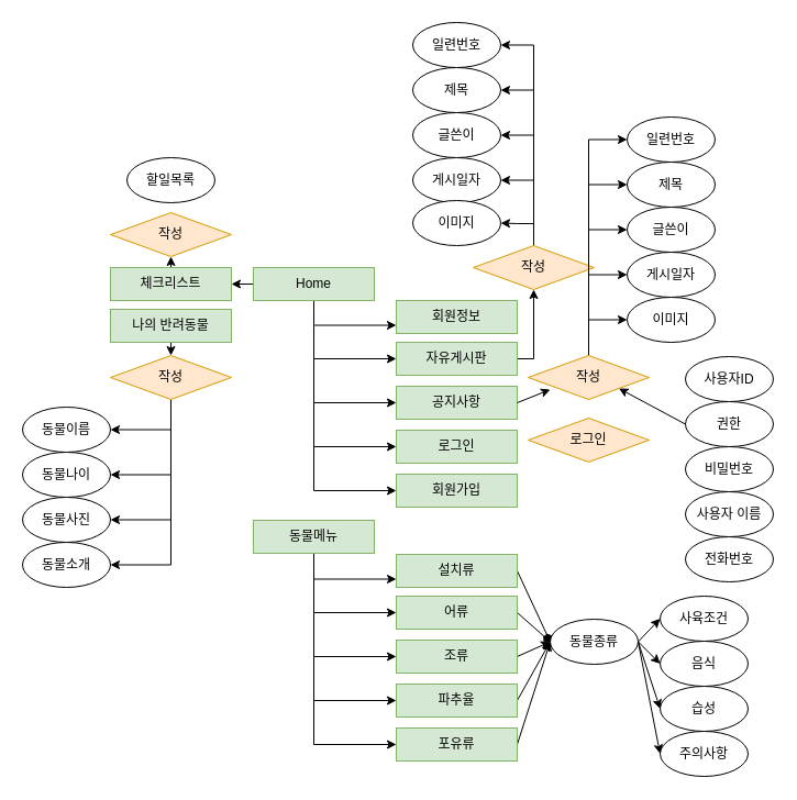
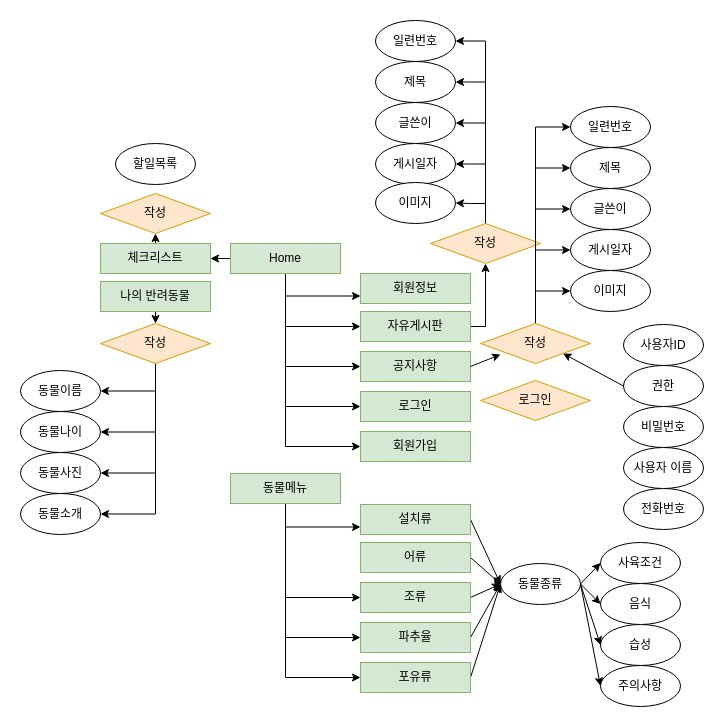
  <mxCell id="0" />
  <mxCell id="1" parent="0" />
  <mxCell id="2" style="edgeStyle=orthogonalEdgeStyle;rounded=0;orthogonalLoop=1;jettySize=auto;html=1;exitX=0.5;exitY=1;exitDx=0;exitDy=0;entryX=0;entryY=0.5;entryDx=0;entryDy=0;" edge="1" parent="1" source="8" target="10"><mxGeometry relative="1" as="geometry" /></mxCell>
  <mxCell id="3" style="edgeStyle=orthogonalEdgeStyle;rounded=0;orthogonalLoop=1;jettySize=auto;html=1;exitX=0.5;exitY=1;exitDx=0;exitDy=0;entryX=0;entryY=0.5;entryDx=0;entryDy=0;" edge="1" parent="1" source="8" target="11"><mxGeometry relative="1" as="geometry" /></mxCell>
  <mxCell id="4" style="edgeStyle=orthogonalEdgeStyle;rounded=0;orthogonalLoop=1;jettySize=auto;html=1;exitX=0.5;exitY=1;exitDx=0;exitDy=0;entryX=0;entryY=0.5;entryDx=0;entryDy=0;" edge="1" parent="1" source="8" target="12"><mxGeometry relative="1" as="geometry" /></mxCell>
  <mxCell id="5" style="edgeStyle=orthogonalEdgeStyle;rounded=0;orthogonalLoop=1;jettySize=auto;html=1;exitX=0.5;exitY=1;exitDx=0;exitDy=0;entryX=0;entryY=0.5;entryDx=0;entryDy=0;" edge="1" parent="1" source="8" target="13"><mxGeometry relative="1" as="geometry" /></mxCell>
  <mxCell id="6" style="edgeStyle=orthogonalEdgeStyle;rounded=0;orthogonalLoop=1;jettySize=auto;html=1;exitX=0.5;exitY=1;exitDx=0;exitDy=0;entryX=0;entryY=0.75;entryDx=0;entryDy=0;" edge="1" parent="1" source="8" target="14"><mxGeometry relative="1" as="geometry" /></mxCell>
  <mxCell id="7" style="edgeStyle=orthogonalEdgeStyle;rounded=0;orthogonalLoop=1;jettySize=auto;html=1;exitX=0;exitY=0.5;exitDx=0;exitDy=0;entryX=1;entryY=0.5;entryDx=0;entryDy=0;" edge="1" parent="1" source="8" target="41"><mxGeometry relative="1" as="geometry" /></mxCell>
  <mxCell id="8" value="Home" style="rounded=0;whiteSpace=wrap;html=1;fillColor=#d5e8d4;strokeColor=#82b366;" vertex="1" parent="1"><mxGeometry x="230" y="243" width="110" height="30" as="geometry" /></mxCell>
  <mxCell id="9" style="edgeStyle=orthogonalEdgeStyle;rounded=0;orthogonalLoop=1;jettySize=auto;html=1;exitX=1;exitY=0.5;exitDx=0;exitDy=0;entryX=0.5;entryY=1;entryDx=0;entryDy=0;" edge="1" parent="1" source="10" target="55"><mxGeometry relative="1" as="geometry"><Array as="points"><mxPoint x="485" y="326" /></Array></mxGeometry></mxCell>
  <mxCell id="10" value="자유게시판" style="rounded=0;whiteSpace=wrap;html=1;fillColor=#d5e8d4;strokeColor=#82b366;" vertex="1" parent="1"><mxGeometry x="360" y="311" width="110" height="30" as="geometry" /></mxCell>
  <mxCell id="11" value="공지사항" style="rounded=0;whiteSpace=wrap;html=1;fillColor=#d5e8d4;strokeColor=#82b366;" vertex="1" parent="1"><mxGeometry x="360" y="351" width="110" height="30" as="geometry" /></mxCell>
  <mxCell id="12" value="로그인" style="rounded=0;whiteSpace=wrap;html=1;fillColor=#d5e8d4;strokeColor=#82b366;" vertex="1" parent="1"><mxGeometry x="360" y="391" width="110" height="30" as="geometry" /></mxCell>
  <mxCell id="13" value="회원가입" style="rounded=0;whiteSpace=wrap;html=1;fillColor=#d5e8d4;strokeColor=#82b366;" vertex="1" parent="1"><mxGeometry x="360" y="431" width="110" height="30" as="geometry" /></mxCell>
  <mxCell id="14" value="회원정보" style="rounded=0;whiteSpace=wrap;html=1;fillColor=#d5e8d4;strokeColor=#82b366;" vertex="1" parent="1"><mxGeometry x="360" y="273" width="110" height="30" as="geometry" /></mxCell>
- <mxCell id="15" style="edgeStyle=orthogonalEdgeStyle;rounded=0;orthogonalLoop=1;jettySize=auto;html=1;exitX=0.5;exitY=1;exitDx=0;exitDy=0;entryX=0;entryY=0.5;entryDx=0;entryDy=0;" edge="1" parent="1" source="20" target="22"><mxGeometry relative="1" as="geometry" /></mxCell>
  <mxCell id="16" style="edgeStyle=orthogonalEdgeStyle;rounded=0;orthogonalLoop=1;jettySize=auto;html=1;exitX=0.5;exitY=1;exitDx=0;exitDy=0;entryX=0;entryY=0.5;entryDx=0;entryDy=0;" edge="1" parent="1" source="20" target="24"><mxGeometry relative="1" as="geometry" /></mxCell>
  <mxCell id="17" style="edgeStyle=orthogonalEdgeStyle;rounded=0;orthogonalLoop=1;jettySize=auto;html=1;exitX=0.5;exitY=1;exitDx=0;exitDy=0;entryX=0;entryY=0.5;entryDx=0;entryDy=0;" edge="1" parent="1" source="20" target="26"><mxGeometry relative="1" as="geometry" /></mxCell>
  <mxCell id="18" style="edgeStyle=orthogonalEdgeStyle;rounded=0;orthogonalLoop=1;jettySize=auto;html=1;exitX=0.5;exitY=1;exitDx=0;exitDy=0;entryX=0;entryY=0.5;entryDx=0;entryDy=0;" edge="1" parent="1" source="20" target="28"><mxGeometry relative="1" as="geometry" /></mxCell>
  <mxCell id="19" style="edgeStyle=orthogonalEdgeStyle;rounded=0;orthogonalLoop=1;jettySize=auto;html=1;exitX=0.5;exitY=1;exitDx=0;exitDy=0;entryX=0;entryY=0.75;entryDx=0;entryDy=0;" edge="1" parent="1" source="20" target="30"><mxGeometry relative="1" as="geometry" /></mxCell>
  <mxCell id="20" value="동물메뉴" style="rounded=0;whiteSpace=wrap;html=1;fillColor=#d5e8d4;strokeColor=#82b366;" vertex="1" parent="1"><mxGeometry x="230" y="473" width="110" height="30" as="geometry" /></mxCell>
  <mxCell id="21" style="rounded=0;orthogonalLoop=1;jettySize=auto;html=1;exitX=1;exitY=0.5;exitDx=0;exitDy=0;entryX=0;entryY=0.5;entryDx=0;entryDy=0;endArrow=diamond;" edge="1" parent="1" source="22" target="35"><mxGeometry relative="1" as="geometry" /></mxCell>
  <mxCell id="22" value="어류" style="rounded=0;whiteSpace=wrap;html=1;fillColor=#d5e8d4;strokeColor=#82b366;" vertex="1" parent="1"><mxGeometry x="360" y="542" width="110" height="30" as="geometry" /></mxCell>
  <mxCell id="23" style="rounded=0;orthogonalLoop=1;jettySize=auto;html=1;exitX=1;exitY=0.5;exitDx=0;exitDy=0;entryX=0;entryY=0.5;entryDx=0;entryDy=0;" edge="1" parent="1" source="24" target="35"><mxGeometry relative="1" as="geometry" /></mxCell>
  <mxCell id="24" value="조류" style="rounded=0;whiteSpace=wrap;html=1;fillColor=#d5e8d4;strokeColor=#82b366;" vertex="1" parent="1"><mxGeometry x="360" y="582" width="110" height="30" as="geometry" /></mxCell>
  <mxCell id="25" style="rounded=0;orthogonalLoop=1;jettySize=auto;html=1;exitX=1;exitY=0.5;exitDx=0;exitDy=0;entryX=0;entryY=0.5;entryDx=0;entryDy=0;" edge="1" parent="1" source="26" target="35"><mxGeometry relative="1" as="geometry" /></mxCell>
  <mxCell id="26" value="파추율" style="rounded=0;whiteSpace=wrap;html=1;fillColor=#d5e8d4;strokeColor=#82b366;" vertex="1" parent="1"><mxGeometry x="360" y="622" width="110" height="30" as="geometry" /></mxCell>
  <mxCell id="27" style="rounded=0;orthogonalLoop=1;jettySize=auto;html=1;exitX=1;exitY=0.5;exitDx=0;exitDy=0;entryX=0;entryY=0.5;entryDx=0;entryDy=0;" edge="1" parent="1" source="28" target="35"><mxGeometry relative="1" as="geometry" /></mxCell>
  <mxCell id="28" value="포유류" style="rounded=0;whiteSpace=wrap;html=1;fillColor=#d5e8d4;strokeColor=#82b366;" vertex="1" parent="1"><mxGeometry x="360" y="662" width="110" height="30" as="geometry" /></mxCell>
- <mxCell id="29" style="rounded=0;orthogonalLoop=1;jettySize=auto;html=1;exitX=1;exitY=0.5;exitDx=0;exitDy=0;entryX=0;entryY=0.5;entryDx=0;entryDy=0;endArrow=diamond;" edge="1" parent="1" source="30" target="35"><mxGeometry relative="1" as="geometry" /></mxCell>
+ <mxCell id="29" style="rounded=0;orthogonalLoop=1;jettySize=auto;html=1;exitX=1;exitY=0.5;exitDx=0;exitDy=0;entryX=0;entryY=0.5;entryDx=0;entryDy=0;" edge="1" parent="1" source="30" target="35"><mxGeometry relative="1" as="geometry" /></mxCell>
  <mxCell id="30" value="설치류" style="rounded=0;whiteSpace=wrap;html=1;fillColor=#d5e8d4;strokeColor=#82b366;" vertex="1" parent="1"><mxGeometry x="360" y="504" width="110" height="30" as="geometry" /></mxCell>
  <mxCell id="31" style="rounded=0;orthogonalLoop=1;jettySize=auto;html=1;exitX=1;exitY=0.5;exitDx=0;exitDy=0;entryX=0;entryY=0.5;entryDx=0;entryDy=0;" edge="1" parent="1" source="35" target="36"><mxGeometry relative="1" as="geometry" /></mxCell>
  <mxCell id="32" style="rounded=0;orthogonalLoop=1;jettySize=auto;html=1;exitX=1;exitY=0.5;exitDx=0;exitDy=0;entryX=0;entryY=0.5;entryDx=0;entryDy=0;" edge="1" parent="1" source="35" target="37"><mxGeometry relative="1" as="geometry" /></mxCell>
  <mxCell id="33" style="rounded=0;orthogonalLoop=1;jettySize=auto;html=1;exitX=1;exitY=0.5;exitDx=0;exitDy=0;entryX=0;entryY=0.5;entryDx=0;entryDy=0;" edge="1" parent="1" source="35" target="38"><mxGeometry relative="1" as="geometry" /></mxCell>
  <mxCell id="34" style="rounded=0;orthogonalLoop=1;jettySize=auto;html=1;exitX=1;exitY=0.5;exitDx=0;exitDy=0;entryX=0;entryY=0.5;entryDx=0;entryDy=0;" edge="1" parent="1" source="35" target="39"><mxGeometry relative="1" as="geometry" /></mxCell>
  <mxCell id="35" value="동물종류" style="ellipse;whiteSpace=wrap;html=1;" vertex="1" parent="1"><mxGeometry x="500" y="563" width="80" height="41" as="geometry" /></mxCell>
  <mxCell id="36" value="사육조건" style="ellipse;whiteSpace=wrap;html=1;" vertex="1" parent="1"><mxGeometry x="600" y="542" width="80" height="41" as="geometry" /></mxCell>
  <mxCell id="37" value="음식" style="ellipse;whiteSpace=wrap;html=1;" vertex="1" parent="1"><mxGeometry x="600" y="583" width="80" height="41" as="geometry" /></mxCell>
  <mxCell id="38" value="습성" style="ellipse;whiteSpace=wrap;html=1;" vertex="1" parent="1"><mxGeometry x="600" y="624" width="80" height="41" as="geometry" /></mxCell>
  <mxCell id="39" value="주의사항" style="ellipse;whiteSpace=wrap;html=1;" vertex="1" parent="1"><mxGeometry x="600" y="665" width="80" height="41" as="geometry" /></mxCell>
  <mxCell id="40" style="edgeStyle=orthogonalEdgeStyle;rounded=0;orthogonalLoop=1;jettySize=auto;html=1;exitX=0.5;exitY=0;exitDx=0;exitDy=0;entryX=0.5;entryY=1;entryDx=0;entryDy=0;" edge="1" parent="1" source="41" target="49"><mxGeometry relative="1" as="geometry" /></mxCell>
  <mxCell id="41" value="체크리스트" style="rounded=0;whiteSpace=wrap;html=1;fillColor=#d5e8d4;strokeColor=#82b366;" vertex="1" parent="1"><mxGeometry x="100" y="243" width="110" height="30" as="geometry" /></mxCell>
  <mxCell id="42" style="edgeStyle=orthogonalEdgeStyle;rounded=0;orthogonalLoop=1;jettySize=auto;html=1;exitX=0.5;exitY=1;exitDx=0;exitDy=0;entryX=0.5;entryY=0;entryDx=0;entryDy=0;" edge="1" parent="1" source="43" target="48"><mxGeometry relative="1" as="geometry" /></mxCell>
  <mxCell id="43" value="나의 반려동물" style="rounded=0;whiteSpace=wrap;html=1;fillColor=#d5e8d4;strokeColor=#82b366;" vertex="1" parent="1"><mxGeometry x="100" y="281" width="110" height="30" as="geometry" /></mxCell>
  <mxCell id="44" style="edgeStyle=orthogonalEdgeStyle;rounded=0;orthogonalLoop=1;jettySize=auto;html=1;exitX=0.5;exitY=1;exitDx=0;exitDy=0;entryX=1;entryY=0.5;entryDx=0;entryDy=0;" edge="1" parent="1" source="48" target="64"><mxGeometry relative="1" as="geometry" /></mxCell>
  <mxCell id="45" style="edgeStyle=orthogonalEdgeStyle;rounded=0;orthogonalLoop=1;jettySize=auto;html=1;exitX=0.5;exitY=1;exitDx=0;exitDy=0;entryX=1;entryY=0.5;entryDx=0;entryDy=0;" edge="1" parent="1" source="48" target="65"><mxGeometry relative="1" as="geometry" /></mxCell>
  <mxCell id="46" style="edgeStyle=orthogonalEdgeStyle;rounded=0;orthogonalLoop=1;jettySize=auto;html=1;exitX=0.5;exitY=1;exitDx=0;exitDy=0;entryX=1;entryY=0.5;entryDx=0;entryDy=0;" edge="1" parent="1" source="48" target="66"><mxGeometry relative="1" as="geometry" /></mxCell>
  <mxCell id="47" style="edgeStyle=orthogonalEdgeStyle;rounded=0;orthogonalLoop=1;jettySize=auto;html=1;exitX=0.5;exitY=1;exitDx=0;exitDy=0;entryX=1;entryY=0.5;entryDx=0;entryDy=0;" edge="1" parent="1" source="48" target="67"><mxGeometry relative="1" as="geometry" /></mxCell>
  <mxCell id="48" value="작성" style="rhombus;whiteSpace=wrap;html=1;fillColor=#ffe6cc;strokeColor=#d79b00;" vertex="1" parent="1"><mxGeometry x="100" y="323" width="110" height="40" as="geometry" /></mxCell>
  <mxCell id="49" value="작성" style="rhombus;whiteSpace=wrap;html=1;fillColor=#ffe6cc;strokeColor=#d79b00;" vertex="1" parent="1"><mxGeometry x="100" y="193" width="110" height="40" as="geometry" /></mxCell>
  <mxCell id="50" style="edgeStyle=orthogonalEdgeStyle;rounded=0;orthogonalLoop=1;jettySize=auto;html=1;exitX=0.5;exitY=0;exitDx=0;exitDy=0;entryX=1;entryY=0.5;entryDx=0;entryDy=0;" edge="1" parent="1" source="55" target="71"><mxGeometry relative="1" as="geometry" /></mxCell>
  <mxCell id="51" style="edgeStyle=orthogonalEdgeStyle;rounded=0;orthogonalLoop=1;jettySize=auto;html=1;exitX=0.5;exitY=0;exitDx=0;exitDy=0;entryX=1;entryY=0.5;entryDx=0;entryDy=0;" edge="1" parent="1" source="55" target="70"><mxGeometry relative="1" as="geometry" /></mxCell>
  <mxCell id="52" style="edgeStyle=orthogonalEdgeStyle;rounded=0;orthogonalLoop=1;jettySize=auto;html=1;exitX=0.5;exitY=0;exitDx=0;exitDy=0;entryX=1;entryY=0.5;entryDx=0;entryDy=0;" edge="1" parent="1" source="55" target="69"><mxGeometry relative="1" as="geometry" /></mxCell>
  <mxCell id="53" style="edgeStyle=orthogonalEdgeStyle;rounded=0;orthogonalLoop=1;jettySize=auto;html=1;exitX=0.5;exitY=0;exitDx=0;exitDy=0;entryX=1;entryY=0.5;entryDx=0;entryDy=0;" edge="1" parent="1" source="55" target="68"><mxGeometry relative="1" as="geometry" /></mxCell>
  <mxCell id="54" style="edgeStyle=orthogonalEdgeStyle;rounded=0;orthogonalLoop=1;jettySize=auto;html=1;exitX=0.5;exitY=0;exitDx=0;exitDy=0;entryX=1;entryY=0.5;entryDx=0;entryDy=0;" edge="1" parent="1" source="55" target="84"><mxGeometry relative="1" as="geometry"><Array as="points"><mxPoint x="485" y="203" /><mxPoint x="470" y="203" /></Array></mxGeometry></mxCell>
  <mxCell id="55" value="작성" style="rhombus;whiteSpace=wrap;html=1;fillColor=#ffe6cc;strokeColor=#d79b00;" vertex="1" parent="1"><mxGeometry x="430" y="223" width="110" height="40" as="geometry" /></mxCell>
  <mxCell id="56" value="사용자ID" style="ellipse;whiteSpace=wrap;html=1;" vertex="1" parent="1"><mxGeometry x="623" y="324" width="80" height="41" as="geometry" /></mxCell>
  <mxCell id="57" value="비밀번호" style="ellipse;whiteSpace=wrap;html=1;" vertex="1" parent="1"><mxGeometry x="623" y="406" width="80" height="41" as="geometry" /></mxCell>
  <mxCell id="58" value="사용자 이름" style="ellipse;whiteSpace=wrap;html=1;" vertex="1" parent="1"><mxGeometry x="623" y="447" width="80" height="41" as="geometry" /></mxCell>
  <mxCell id="59" value="전화번호" style="ellipse;whiteSpace=wrap;html=1;" vertex="1" parent="1"><mxGeometry x="623" y="488" width="80" height="41" as="geometry" /></mxCell>
  <mxCell id="60" value="로그인" style="rhombus;whiteSpace=wrap;html=1;fillColor=#ffe6cc;strokeColor=#d79b00;" vertex="1" parent="1"><mxGeometry x="480" y="380" width="110" height="40" as="geometry" /></mxCell>
  <mxCell id="61" style="rounded=0;orthogonalLoop=1;jettySize=auto;html=1;exitX=0;exitY=0.5;exitDx=0;exitDy=0;entryX=1;entryY=1;entryDx=0;entryDy=0;" edge="1" parent="1" source="62" target="77"><mxGeometry relative="1" as="geometry" /></mxCell>
  <mxCell id="62" value="권한" style="ellipse;whiteSpace=wrap;html=1;" vertex="1" parent="1"><mxGeometry x="623" y="365" width="80" height="41" as="geometry" /></mxCell>
  <mxCell id="63" value="할일목록" style="ellipse;whiteSpace=wrap;html=1;" vertex="1" parent="1"><mxGeometry x="115" y="143" width="80" height="41" as="geometry" /></mxCell>
  <mxCell id="64" value="동물이름" style="ellipse;whiteSpace=wrap;html=1;" vertex="1" parent="1"><mxGeometry x="20" y="370" width="80" height="41" as="geometry" /></mxCell>
  <mxCell id="65" value="동물나이" style="ellipse;whiteSpace=wrap;html=1;" vertex="1" parent="1"><mxGeometry x="20" y="411" width="80" height="41" as="geometry" /></mxCell>
  <mxCell id="66" value="동물사진" style="ellipse;whiteSpace=wrap;html=1;" vertex="1" parent="1"><mxGeometry x="20" y="452" width="80" height="41" as="geometry" /></mxCell>
  <mxCell id="67" value="동물소개" style="ellipse;whiteSpace=wrap;html=1;" vertex="1" parent="1"><mxGeometry x="20" y="493" width="80" height="41" as="geometry" /></mxCell>
  <mxCell id="68" value="일련번호" style="ellipse;whiteSpace=wrap;html=1;" vertex="1" parent="1"><mxGeometry x="375" y="20" width="80" height="41" as="geometry" /></mxCell>
  <mxCell id="69" value="제목" style="ellipse;whiteSpace=wrap;html=1;" vertex="1" parent="1"><mxGeometry x="375" y="61" width="80" height="41" as="geometry" /></mxCell>
  <mxCell id="70" value="글쓴이" style="ellipse;whiteSpace=wrap;html=1;" vertex="1" parent="1"><mxGeometry x="375" y="102" width="80" height="41" as="geometry" /></mxCell>
  <mxCell id="71" value="게시일자" style="ellipse;whiteSpace=wrap;html=1;" vertex="1" parent="1"><mxGeometry x="375" y="143" width="80" height="41" as="geometry" /></mxCell>
  <mxCell id="72" style="edgeStyle=orthogonalEdgeStyle;rounded=0;orthogonalLoop=1;jettySize=auto;html=1;exitX=0.5;exitY=0;exitDx=0;exitDy=0;entryX=0;entryY=0.5;entryDx=0;entryDy=0;" edge="1" parent="1" source="77" target="83"><mxGeometry relative="1" as="geometry" /></mxCell>
  <mxCell id="73" style="edgeStyle=orthogonalEdgeStyle;rounded=0;orthogonalLoop=1;jettySize=auto;html=1;exitX=0.5;exitY=0;exitDx=0;exitDy=0;entryX=0;entryY=0.5;entryDx=0;entryDy=0;" edge="1" parent="1" source="77" target="82"><mxGeometry relative="1" as="geometry" /></mxCell>
  <mxCell id="74" style="edgeStyle=orthogonalEdgeStyle;rounded=0;orthogonalLoop=1;jettySize=auto;html=1;exitX=0.5;exitY=0;exitDx=0;exitDy=0;entryX=0;entryY=0.5;entryDx=0;entryDy=0;" edge="1" parent="1" source="77" target="81"><mxGeometry relative="1" as="geometry" /></mxCell>
  <mxCell id="75" style="edgeStyle=orthogonalEdgeStyle;rounded=0;orthogonalLoop=1;jettySize=auto;html=1;exitX=0.5;exitY=0;exitDx=0;exitDy=0;entryX=0;entryY=0.5;entryDx=0;entryDy=0;" edge="1" parent="1" source="77" target="80"><mxGeometry relative="1" as="geometry" /></mxCell>
  <mxCell id="76" style="edgeStyle=orthogonalEdgeStyle;rounded=0;orthogonalLoop=1;jettySize=auto;html=1;exitX=0.5;exitY=0;exitDx=0;exitDy=0;entryX=0;entryY=0.5;entryDx=0;entryDy=0;" edge="1" parent="1" source="77" target="79"><mxGeometry relative="1" as="geometry" /></mxCell>
  <mxCell id="77" value="작성" style="rhombus;whiteSpace=wrap;html=1;fillColor=#ffe6cc;strokeColor=#d79b00;" vertex="1" parent="1"><mxGeometry x="480" y="323" width="110" height="40" as="geometry" /></mxCell>
  <mxCell id="78" style="rounded=0;orthogonalLoop=1;jettySize=auto;html=1;exitX=1;exitY=0.5;exitDx=0;exitDy=0;entryX=0.182;entryY=0.775;entryDx=0;entryDy=0;entryPerimeter=0;" edge="1" parent="1" source="11" target="77"><mxGeometry relative="1" as="geometry" /></mxCell>
  <mxCell id="79" value="일련번호" style="ellipse;whiteSpace=wrap;html=1;" vertex="1" parent="1"><mxGeometry x="570" y="106" width="80" height="41" as="geometry" /></mxCell>
  <mxCell id="80" value="제목" style="ellipse;whiteSpace=wrap;html=1;" vertex="1" parent="1"><mxGeometry x="570" y="147" width="80" height="41" as="geometry" /></mxCell>
  <mxCell id="81" value="글쓴이" style="ellipse;whiteSpace=wrap;html=1;" vertex="1" parent="1"><mxGeometry x="570" y="188" width="80" height="41" as="geometry" /></mxCell>
  <mxCell id="82" value="게시일자" style="ellipse;whiteSpace=wrap;html=1;" vertex="1" parent="1"><mxGeometry x="570" y="229" width="80" height="41" as="geometry" /></mxCell>
  <mxCell id="83" value="이미지" style="ellipse;whiteSpace=wrap;html=1;" vertex="1" parent="1"><mxGeometry x="570" y="270" width="80" height="41" as="geometry" /></mxCell>
  <mxCell id="84" value="이미지" style="ellipse;whiteSpace=wrap;html=1;" vertex="1" parent="1"><mxGeometry x="375" y="182" width="80" height="41" as="geometry" /></mxCell>
